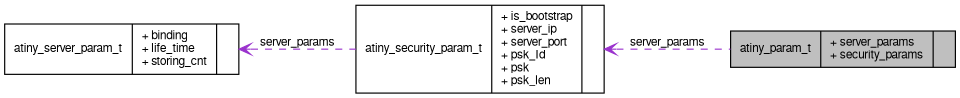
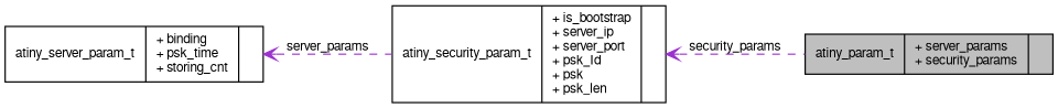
  digraph {
    rankdir=LR
    node [color=black fontname=FreeSans fontsize=10 shape=record]
    edge [arrowtail=open color=darkorchid3 dir=back fontname=FreeSans fontsize=10 labelfontname=FreeSans labelfontsize=10 style=dashed]
    n1 [fillcolor=grey75 fontcolor=black height=0.2 label="{atiny_param_t\n|+ server_params\l+ security_params\l|}" style=filled width=0.4]
    n2 [height=0.2 label="{atiny_security_param_t\n|+ is_bootstrap\l+ server_ip\l+ server_port\l+ psk_Id\l+ psk\l+ psk_len\l|}" width=0.4]
-   n3 [height=0.2 label="{atiny_server_param_t\n|+ binding\l+ life_time\l+ storing_cnt\l|}" width=0.4]
-   n2 -> n1 [label=server_params]
+   n3 [height=0.2 label="{atiny_server_param_t\n|+ binding\l+ psk_time\l+ storing_cnt\l|}" width=0.4]
+   n2 -> n1 [label=security_params]
    n3 -> n2 [label=server_params]
  }
